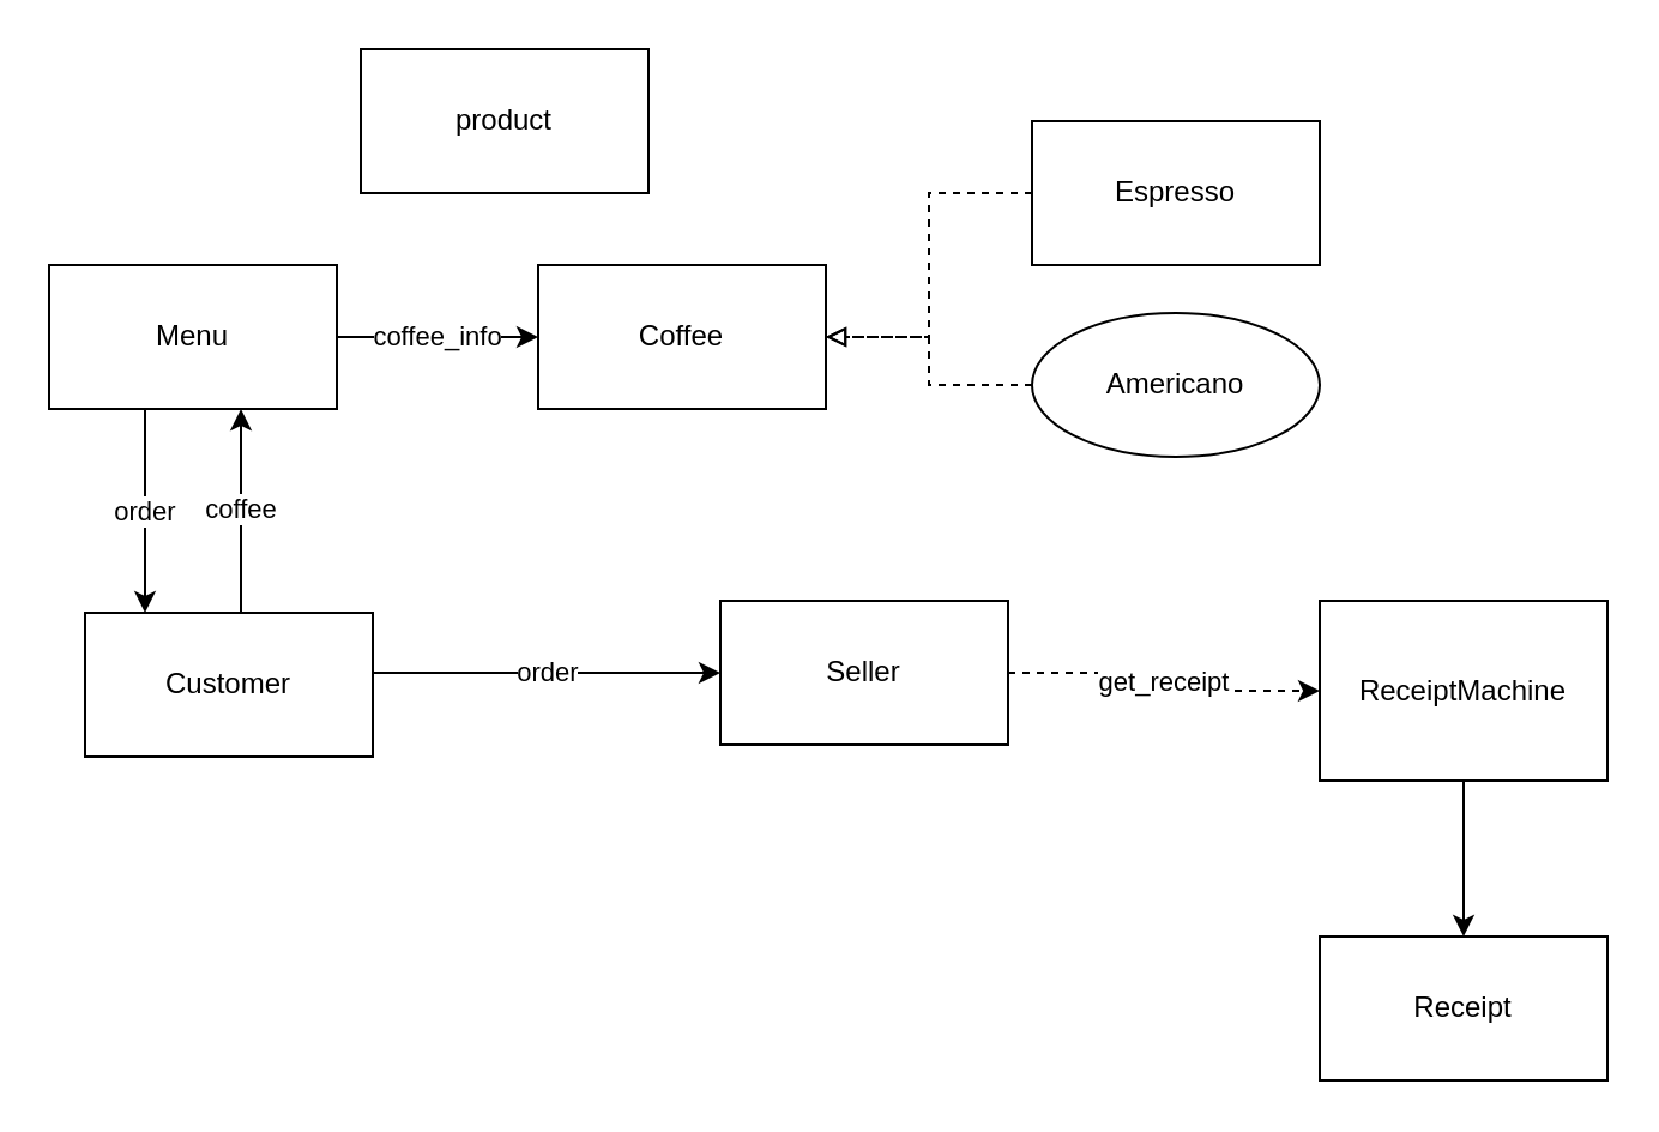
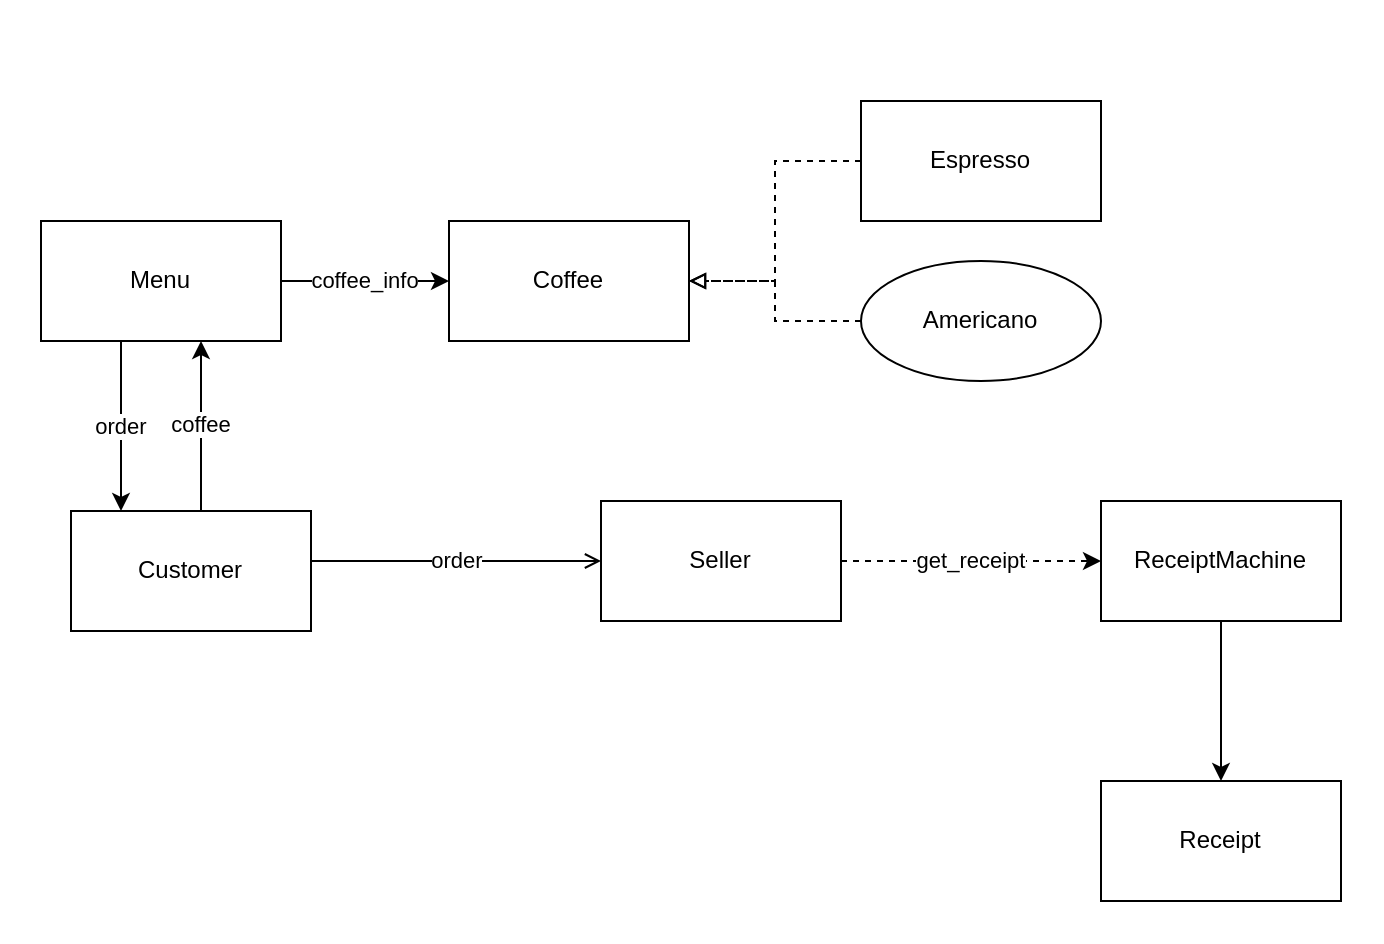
  <mxCell id="0" />
  <mxCell id="1" parent="0" />
  <mxCell id="2" value="get_receipt" style="edgeStyle=orthogonalEdgeStyle;rounded=0;orthogonalLoop=1;jettySize=auto;html=1;dashed=1;" edge="1" parent="1" source="3" target="9"><mxGeometry relative="1" as="geometry"><mxPoint x="690" y="280" as="targetPoint" /></mxGeometry></mxCell>
  <mxCell id="3" value="Seller" style="rounded=0;whiteSpace=wrap;html=1;" vertex="1" parent="1"><mxGeometry x="300" y="250" width="120" height="60" as="geometry" /></mxCell>
  <mxCell id="4" value="coffee" style="edgeStyle=orthogonalEdgeStyle;rounded=0;orthogonalLoop=1;jettySize=auto;html=1;" edge="1" parent="1" source="6" target="13"><mxGeometry relative="1" as="geometry"><Array as="points"><mxPoint x="100" y="220" /><mxPoint x="100" y="220" /></Array></mxGeometry></mxCell>
- <mxCell id="5" value="order" style="edgeStyle=orthogonalEdgeStyle;rounded=0;orthogonalLoop=1;jettySize=auto;html=1;" edge="1" parent="1" source="6" target="3"><mxGeometry relative="1" as="geometry"><Array as="points"><mxPoint x="240" y="280" /><mxPoint x="240" y="280" /></Array></mxGeometry></mxCell>
+ <mxCell id="5" value="order" style="edgeStyle=orthogonalEdgeStyle;rounded=0;orthogonalLoop=1;jettySize=auto;html=1;endArrow=open;" edge="1" parent="1" source="6" target="3"><mxGeometry relative="1" as="geometry"><Array as="points"><mxPoint x="240" y="280" /><mxPoint x="240" y="280" /></Array></mxGeometry></mxCell>
  <mxCell id="6" value="Customer" style="rounded=0;whiteSpace=wrap;html=1;" vertex="1" parent="1"><mxGeometry x="35" y="255" width="120" height="60" as="geometry" /></mxCell>
  <mxCell id="7" value="Coffee" style="rounded=0;whiteSpace=wrap;html=1;" vertex="1" parent="1"><mxGeometry x="224" y="110" width="120" height="60" as="geometry" /></mxCell>
  <mxCell id="8" style="edgeStyle=orthogonalEdgeStyle;rounded=0;orthogonalLoop=1;jettySize=auto;html=1;" edge="1" parent="1" source="9" target="10"><mxGeometry relative="1" as="geometry" /></mxCell>
- <mxCell id="9" value="ReceiptMachine" style="rounded=0;whiteSpace=wrap;html=1;" vertex="1" parent="1"><mxGeometry x="550" y="250" width="120" height="75" as="geometry" /></mxCell>
+ <mxCell id="9" value="ReceiptMachine" style="rounded=0;whiteSpace=wrap;html=1;" vertex="1" parent="1"><mxGeometry x="550" y="250" width="120" height="60" as="geometry" /></mxCell>
  <mxCell id="10" value="Receipt" style="rounded=0;whiteSpace=wrap;html=1;" vertex="1" parent="1"><mxGeometry x="550" y="390" width="120" height="60" as="geometry" /></mxCell>
  <mxCell id="11" value="order" style="edgeStyle=orthogonalEdgeStyle;rounded=0;orthogonalLoop=1;jettySize=auto;html=1;" edge="1" parent="1" source="13" target="6"><mxGeometry relative="1" as="geometry"><Array as="points"><mxPoint x="60" y="220" /><mxPoint x="60" y="220" /></Array></mxGeometry></mxCell>
  <mxCell id="12" value="coffee_info" style="edgeStyle=orthogonalEdgeStyle;rounded=0;orthogonalLoop=1;jettySize=auto;html=1;" edge="1" parent="1" source="13" target="7"><mxGeometry relative="1" as="geometry" /></mxCell>
  <mxCell id="13" value="Menu" style="rounded=0;whiteSpace=wrap;html=1;" vertex="1" parent="1"><mxGeometry x="20" y="110" width="120" height="60" as="geometry" /></mxCell>
- <mxCell id="14" value="product" style="rounded=0;whiteSpace=wrap;html=1;" vertex="1" parent="1"><mxGeometry x="150" y="20" width="120" height="60" as="geometry" /></mxCell>
  <mxCell id="15" style="edgeStyle=orthogonalEdgeStyle;rounded=0;orthogonalLoop=1;jettySize=auto;html=1;entryX=1;entryY=0.5;entryDx=0;entryDy=0;dashed=1;endArrow=block;endFill=0;" edge="1" parent="1" source="16" target="7"><mxGeometry relative="1" as="geometry" /></mxCell>
  <mxCell id="16" value="Espresso" style="rounded=0;whiteSpace=wrap;html=1;" vertex="1" parent="1"><mxGeometry x="430" y="50" width="120" height="60" as="geometry" /></mxCell>
  <mxCell id="17" style="edgeStyle=orthogonalEdgeStyle;rounded=0;orthogonalLoop=1;jettySize=auto;html=1;dashed=1;endArrow=block;endFill=0;" edge="1" parent="1" source="18" target="7"><mxGeometry relative="1" as="geometry" /></mxCell>
  <mxCell id="18" value="Americano" style="ellipse;whiteSpace=wrap;html=1;" vertex="1" parent="1"><mxGeometry x="430" y="130" width="120" height="60" as="geometry" /></mxCell>
